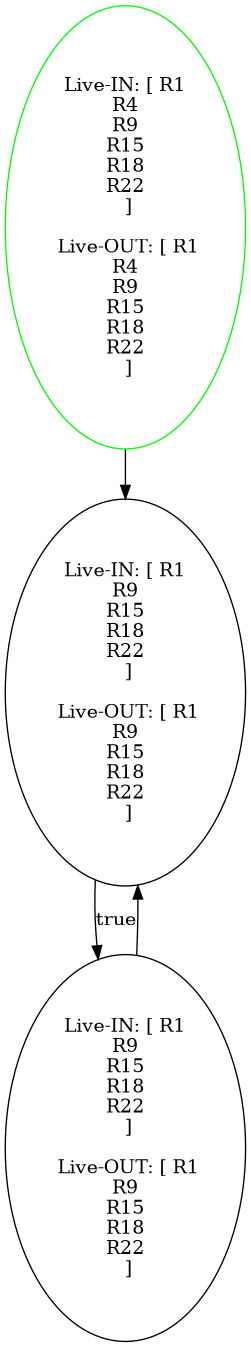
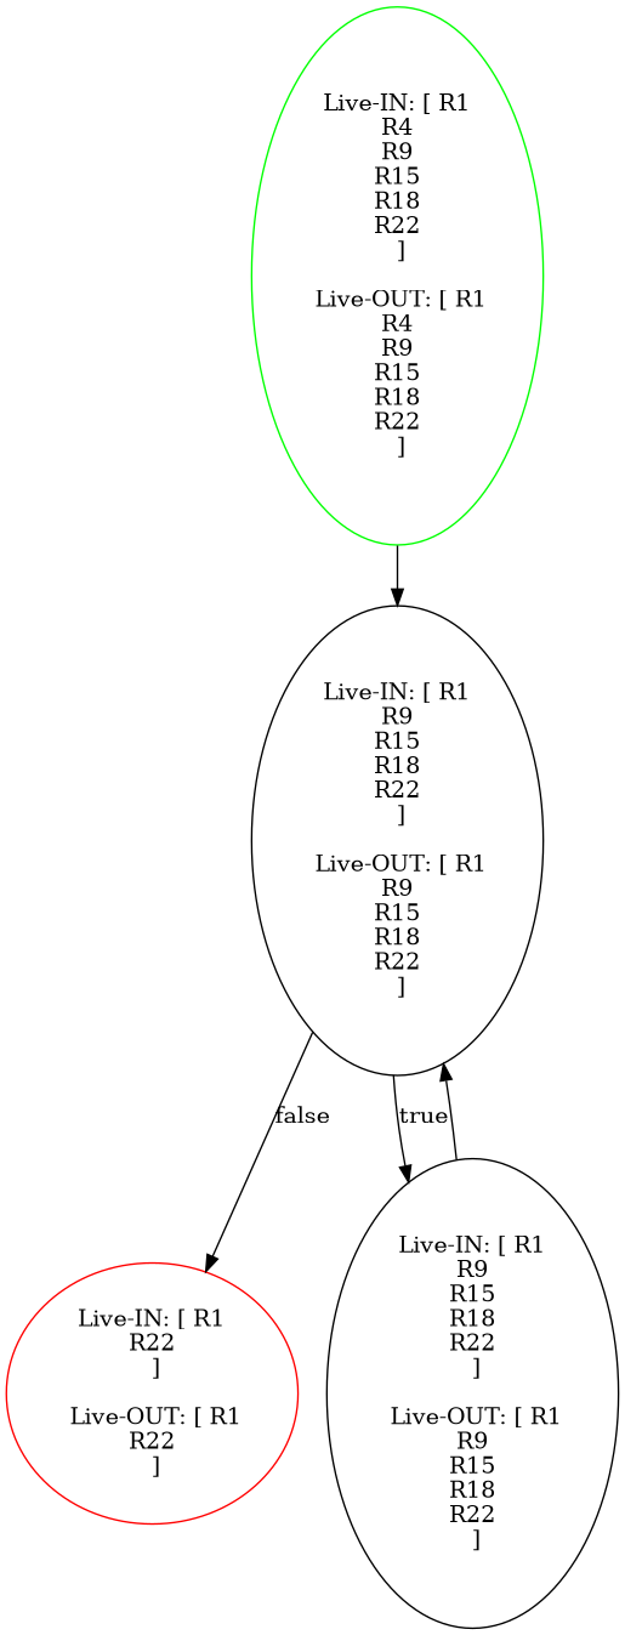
  digraph {
    n1 [color=green label="Live-IN: [ R1\nR4\nR9\nR15\nR18\nR22\n ]\n  \n Live-OUT: [ R1\nR4\nR9\nR15\nR18\nR22\n ]" shape=ellipse]
    n2 [label="Live-IN: [ R1\nR9\nR15\nR18\nR22\n ]\n  \n Live-OUT: [ R1\nR9\nR15\nR18\nR22\n ]"]
+   n3 [color=red label="Live-IN: [ R1\nR22\n ]\n  \n Live-OUT: [ R1\nR22\n ]" shape=ellipse]
    n4 [label="Live-IN: [ R1\nR9\nR15\nR18\nR22\n ]\n  \n Live-OUT: [ R1\nR9\nR15\nR18\nR22\n ]"]
    n1 -> n2
+   n2 -> n3 [label=false]
    n2 -> n4 [label=true]
    n4 -> n2
  }
